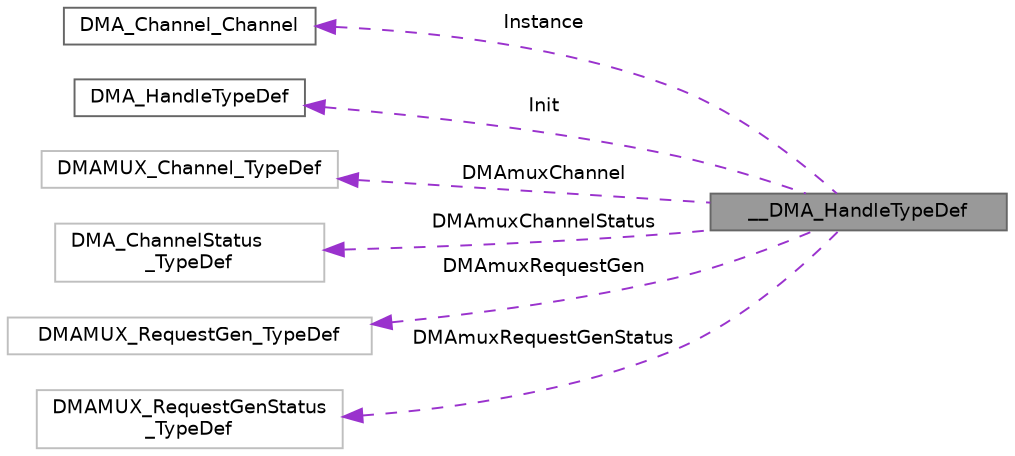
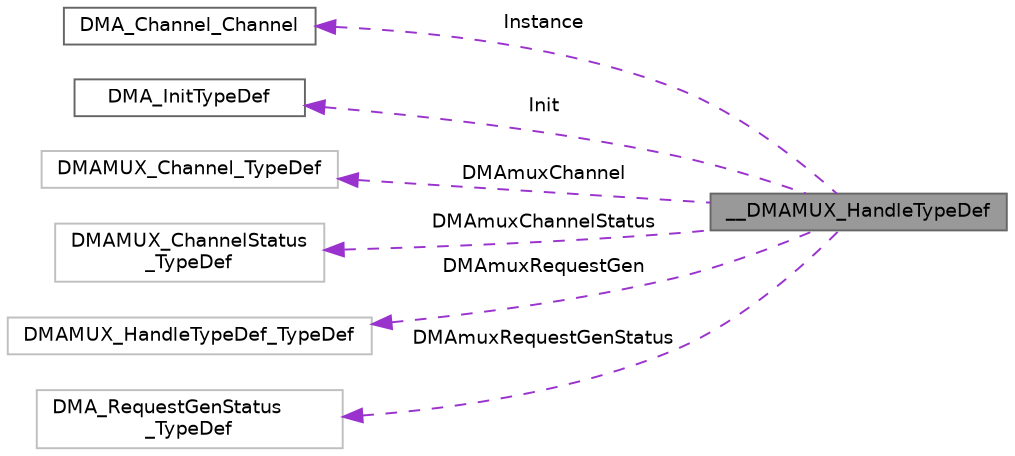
  digraph {
    rankdir=LR
    node [color=grey75 fillcolor=white fontname=Helvetica fontsize=10 shape=box style=filled]
    edge [color=darkorchid3 dir=back fontname=Helvetica fontsize=10 labelfontname=Helvetica labelfontsize=10 style=dashed]
-   n1 [color=gray40 fillcolor=grey60 fontcolor=black height=0.2 label=__DMA_HandleTypeDef width=0.4]
+   n1 [color=gray40 fillcolor=grey60 fontcolor=black height=0.2 label=__DMAMUX_HandleTypeDef width=0.4]
    n2 [color=gray40 height=0.2 label=DMA_Channel_Channel width=0.4]
-   n3 [color=gray40 height=0.2 label=DMA_HandleTypeDef width=0.4]
+   n3 [color=gray40 height=0.2 label=DMA_InitTypeDef width=0.4]
    n4 [height=0.2 label=DMAMUX_Channel_TypeDef width=0.4]
-   n5 [height=0.2 label="DMA_ChannelStatus\l_TypeDef" width=0.4]
-   n6 [height=0.2 label=DMAMUX_RequestGen_TypeDef width=0.4]
-   n7 [height=0.2 label="DMAMUX_RequestGenStatus\l_TypeDef" width=0.4]
+   n5 [height=0.2 label="DMAMUX_ChannelStatus\l_TypeDef" width=0.4]
+   n6 [height=0.2 label=DMAMUX_HandleTypeDef_TypeDef width=0.4]
+   n7 [height=0.2 label="DMA_RequestGenStatus\l_TypeDef" width=0.4]
    n2 -> n1 [label=" Instance"]
    n3 -> n1 [label=" Init"]
    n4 -> n1 [label=" DMAmuxChannel"]
    n5 -> n1 [label=" DMAmuxChannelStatus"]
    n6 -> n1 [label=" DMAmuxRequestGen"]
    n7 -> n1 [label=" DMAmuxRequestGenStatus"]
  }
